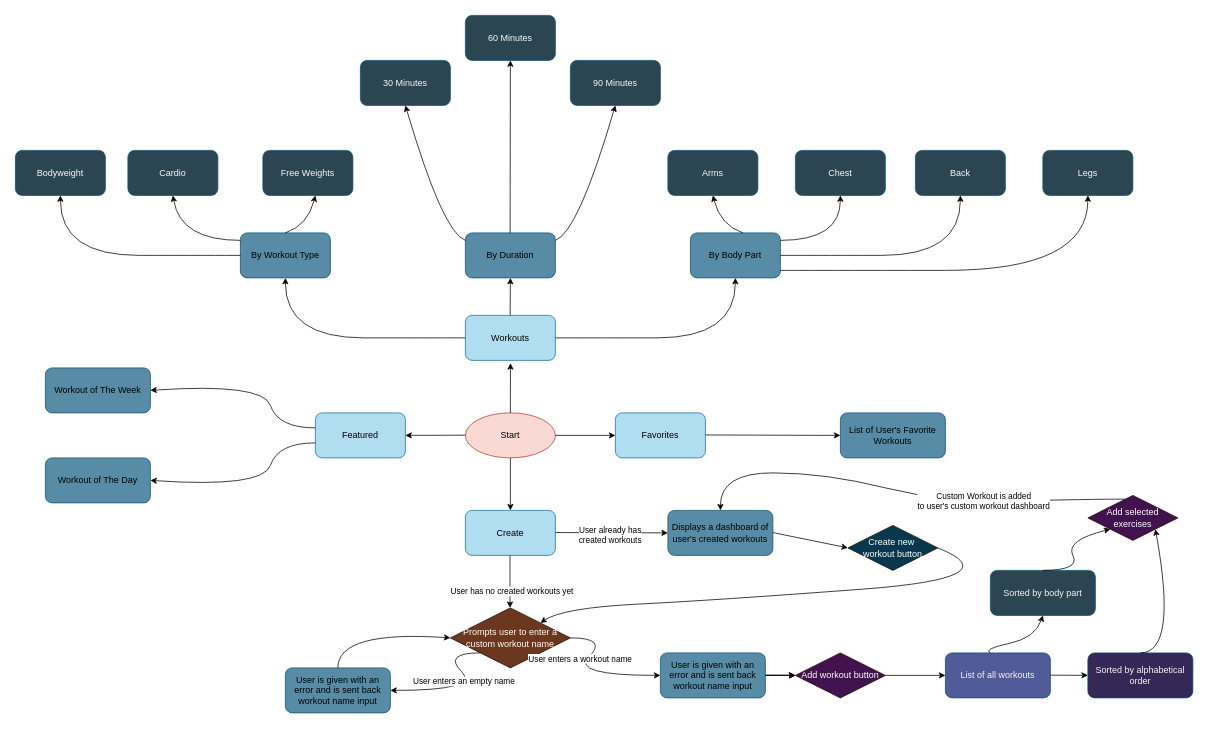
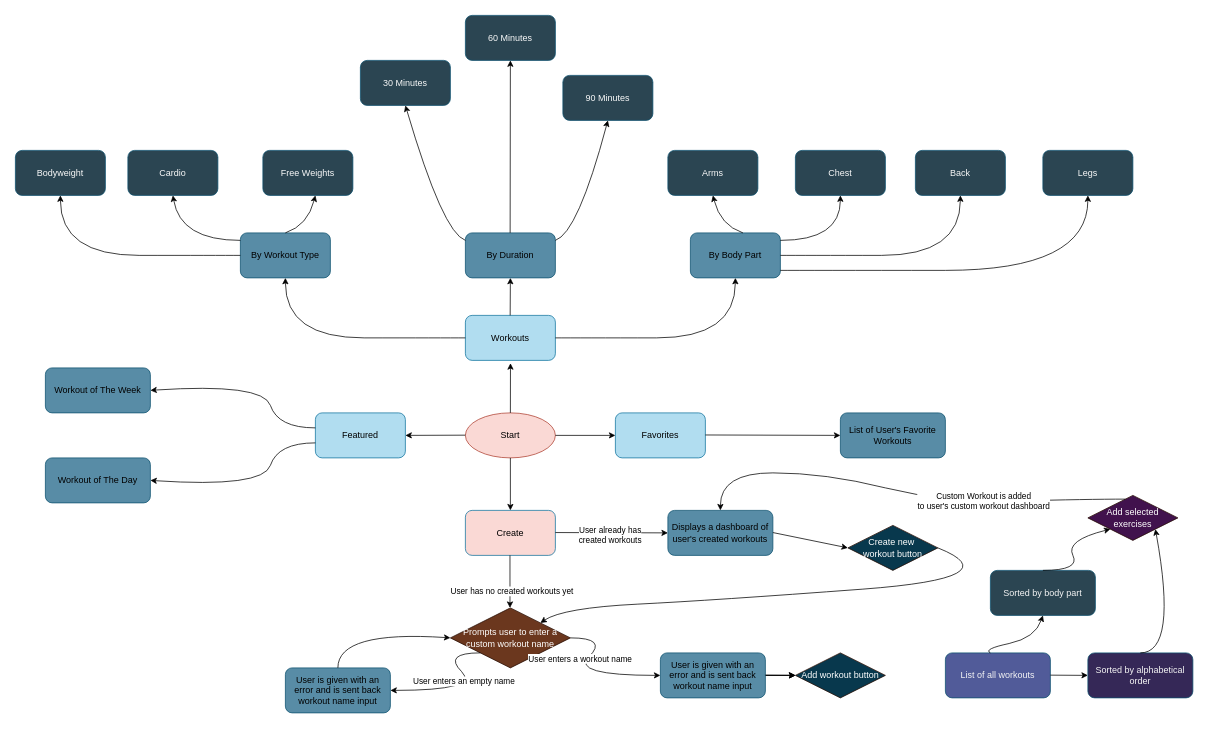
  <mxCell id="0" />
  <mxCell id="1" parent="0" />
  <mxCell id="2" value="Start" style="ellipse;whiteSpace=wrap;html=1;fillColor=#fad9d5;strokeColor=#ae4132;" vertex="1" parent="1"><mxGeometry x="620" y="550" width="120" height="60" as="geometry" /></mxCell>
  <mxCell id="3" value="" style="endArrow=classic;html=1;rounded=0;entryX=0.501;entryY=1.064;entryDx=0;entryDy=0;entryPerimeter=0;" edge="1" parent="1" target="4"><mxGeometry width="50" height="50" relative="1" as="geometry"><mxPoint x="680" y="550" as="sourcePoint" /><mxPoint x="680" y="470" as="targetPoint" /></mxGeometry></mxCell>
  <mxCell id="4" value="&lt;div&gt;Workouts&lt;/div&gt;" style="rounded=1;whiteSpace=wrap;html=1;fillColor=#b1ddf0;strokeColor=#10739e;" vertex="1" parent="1"><mxGeometry x="620" y="420" width="120" height="60" as="geometry" /></mxCell>
  <mxCell id="5" value="" style="endArrow=classic;html=1;rounded=0;" edge="1" parent="1"><mxGeometry width="50" height="50" relative="1" as="geometry"><mxPoint x="740" y="580" as="sourcePoint" /><mxPoint x="820" y="580" as="targetPoint" /></mxGeometry></mxCell>
  <mxCell id="6" value="" style="endArrow=classic;html=1;rounded=0;" edge="1" parent="1"><mxGeometry width="50" height="50" relative="1" as="geometry"><mxPoint x="620" y="579.71" as="sourcePoint" /><mxPoint x="540" y="580" as="targetPoint" /></mxGeometry></mxCell>
  <mxCell id="7" value="" style="endArrow=classic;html=1;rounded=0;" edge="1" parent="1"><mxGeometry width="50" height="50" relative="1" as="geometry"><mxPoint x="680" y="610" as="sourcePoint" /><mxPoint x="680" y="680" as="targetPoint" /></mxGeometry></mxCell>
  <mxCell id="8" value="Favorites" style="rounded=1;whiteSpace=wrap;html=1;fillColor=#b1ddf0;strokeColor=#10739e;" vertex="1" parent="1"><mxGeometry x="820" y="550" width="120" height="60" as="geometry" /></mxCell>
  <mxCell id="9" value="Featured" style="rounded=1;whiteSpace=wrap;html=1;fillColor=#b1ddf0;strokeColor=#10739e;" vertex="1" parent="1"><mxGeometry x="420" y="550" width="120" height="60" as="geometry" /></mxCell>
- <mxCell id="10" value="Create" style="rounded=1;whiteSpace=wrap;html=1;fillColor=#b1ddf0;strokeColor=#10739e;" vertex="1" parent="1"><mxGeometry x="620" y="680" width="120" height="60" as="geometry" /></mxCell>
+ <mxCell id="10" value="Create" style="rounded=1;whiteSpace=wrap;html=1;fillColor=#fad9d5;strokeColor=#10739e;" vertex="1" parent="1"><mxGeometry x="620" y="680" width="120" height="60" as="geometry" /></mxCell>
  <mxCell id="11" value="" style="curved=1;endArrow=classic;html=1;rounded=0;" edge="1" parent="1"><mxGeometry width="50" height="50" relative="1" as="geometry"><mxPoint x="620" y="450" as="sourcePoint" /><mxPoint x="380" y="370" as="targetPoint" /><Array as="points"><mxPoint x="590" y="450" /><mxPoint x="380" y="450" /></Array></mxGeometry></mxCell>
  <mxCell id="12" value="By Workout Type" style="rounded=1;whiteSpace=wrap;html=1;fillColor=#588CA6;strokeColor=#0B506E;" vertex="1" parent="1"><mxGeometry x="320" y="310" width="120" height="60" as="geometry" /></mxCell>
  <mxCell id="13" value="" style="endArrow=classic;html=1;rounded=0;" edge="1" parent="1"><mxGeometry width="50" height="50" relative="1" as="geometry"><mxPoint x="679.71" y="420" as="sourcePoint" /><mxPoint x="680" y="370" as="targetPoint" /></mxGeometry></mxCell>
  <mxCell id="14" value="" style="curved=1;endArrow=classic;html=1;rounded=0;" edge="1" parent="1"><mxGeometry width="50" height="50" relative="1" as="geometry"><mxPoint x="740" y="450" as="sourcePoint" /><mxPoint x="980" y="370" as="targetPoint" /><Array as="points"><mxPoint x="770" y="450" /><mxPoint x="980" y="450" /></Array></mxGeometry></mxCell>
  <mxCell id="15" value="By Duration" style="rounded=1;whiteSpace=wrap;html=1;fillColor=#588CA6;strokeColor=#0B506E;" vertex="1" parent="1"><mxGeometry x="620" y="310" width="120" height="60" as="geometry" /></mxCell>
  <mxCell id="16" value="By Body Part" style="rounded=1;whiteSpace=wrap;html=1;fillColor=#588CA6;strokeColor=#0B506E;" vertex="1" parent="1"><mxGeometry x="920" y="310" width="120" height="60" as="geometry" /></mxCell>
  <mxCell id="17" value="" style="curved=1;endArrow=classic;html=1;rounded=0;" edge="1" parent="1"><mxGeometry width="50" height="50" relative="1" as="geometry"><mxPoint x="320" y="340" as="sourcePoint" /><mxPoint x="80" y="260" as="targetPoint" /><Array as="points"><mxPoint x="290" y="340" /><mxPoint x="80" y="340" /></Array></mxGeometry></mxCell>
  <mxCell id="18" value="&lt;div&gt;Bodyweight&lt;/div&gt;" style="rounded=1;whiteSpace=wrap;html=1;fillColor=#2B4552;strokeColor=#0B506E;fontColor=#FAFAFA;" vertex="1" parent="1"><mxGeometry x="20" y="200" width="120" height="60" as="geometry" /></mxCell>
  <mxCell id="19" value="Cardio" style="rounded=1;whiteSpace=wrap;html=1;fillColor=#2B4552;strokeColor=#0B506E;fontColor=#FAFAFA;" vertex="1" parent="1"><mxGeometry x="170" y="200" width="120" height="60" as="geometry" /></mxCell>
  <mxCell id="20" value="Free Weights" style="rounded=1;whiteSpace=wrap;html=1;fillColor=#2B4552;strokeColor=#0B506E;fontColor=#FAFAFA;" vertex="1" parent="1"><mxGeometry x="350" y="200" width="120" height="60" as="geometry" /></mxCell>
  <mxCell id="21" value="" style="curved=1;endArrow=classic;html=1;rounded=0;entryX=0.5;entryY=1;entryDx=0;entryDy=0;" edge="1" parent="1" target="19"><mxGeometry width="50" height="50" relative="1" as="geometry"><mxPoint x="320" y="320" as="sourcePoint" /><mxPoint x="370" y="270" as="targetPoint" /><Array as="points"><mxPoint x="240" y="320" /></Array></mxGeometry></mxCell>
  <mxCell id="22" value="" style="curved=1;endArrow=classic;html=1;rounded=0;entryX=0.5;entryY=1;entryDx=0;entryDy=0;" edge="1" parent="1"><mxGeometry width="50" height="50" relative="1" as="geometry"><mxPoint x="380" y="310" as="sourcePoint" /><mxPoint x="420" y="260" as="targetPoint" /><Array as="points"><mxPoint x="410" y="300" /></Array></mxGeometry></mxCell>
  <mxCell id="23" value="" style="curved=1;endArrow=classic;html=1;rounded=0;" edge="1" parent="1"><mxGeometry width="50" height="50" relative="1" as="geometry"><mxPoint x="1040" y="340" as="sourcePoint" /><mxPoint x="1280" y="260" as="targetPoint" /><Array as="points"><mxPoint x="1070" y="340" /><mxPoint x="1280" y="340" /></Array></mxGeometry></mxCell>
  <mxCell id="24" value="" style="curved=1;endArrow=classic;html=1;rounded=0;entryX=0.5;entryY=1;entryDx=0;entryDy=0;" edge="1" parent="1"><mxGeometry width="50" height="50" relative="1" as="geometry"><mxPoint x="1040" y="320" as="sourcePoint" /><mxPoint x="1120" y="260" as="targetPoint" /><Array as="points"><mxPoint x="1120" y="320" /></Array></mxGeometry></mxCell>
  <mxCell id="25" value="" style="curved=1;endArrow=classic;html=1;rounded=0;entryX=0.5;entryY=1;entryDx=0;entryDy=0;" edge="1" parent="1"><mxGeometry width="50" height="50" relative="1" as="geometry"><mxPoint x="990" y="310" as="sourcePoint" /><mxPoint x="950" y="260" as="targetPoint" /><Array as="points"><mxPoint x="960" y="300" /></Array></mxGeometry></mxCell>
  <mxCell id="26" value="Arms" style="rounded=1;whiteSpace=wrap;html=1;fillColor=#2B4552;strokeColor=#0B506E;fontColor=#FAFAFA;" vertex="1" parent="1"><mxGeometry x="890" y="200" width="120" height="60" as="geometry" /></mxCell>
  <mxCell id="27" value="Chest" style="rounded=1;whiteSpace=wrap;html=1;fillColor=#2B4552;strokeColor=#0B506E;fontColor=#FAFAFA;" vertex="1" parent="1"><mxGeometry x="1060" y="200" width="120" height="60" as="geometry" /></mxCell>
  <mxCell id="28" value="Back" style="rounded=1;whiteSpace=wrap;html=1;fillColor=#2B4552;strokeColor=#0B506E;fontColor=#FAFAFA;" vertex="1" parent="1"><mxGeometry x="1220" y="200" width="120" height="60" as="geometry" /></mxCell>
  <mxCell id="29" value="" style="curved=1;endArrow=classic;html=1;rounded=0;" edge="1" parent="1"><mxGeometry width="50" height="50" relative="1" as="geometry"><mxPoint x="1040" y="360" as="sourcePoint" /><mxPoint x="1450" y="260" as="targetPoint" /><Array as="points"><mxPoint x="1070" y="360" /><mxPoint x="1450" y="360" /></Array></mxGeometry></mxCell>
  <mxCell id="30" value="Legs" style="rounded=1;whiteSpace=wrap;html=1;fillColor=#2B4552;strokeColor=#0B506E;fontColor=#FAFAFA;" vertex="1" parent="1"><mxGeometry x="1390" y="200" width="120" height="60" as="geometry" /></mxCell>
  <mxCell id="31" value="" style="curved=1;endArrow=classic;html=1;rounded=0;entryX=0.5;entryY=1;entryDx=0;entryDy=0;" edge="1" parent="1" target="36"><mxGeometry width="50" height="50" relative="1" as="geometry"><mxPoint x="740" y="320" as="sourcePoint" /><mxPoint x="790" y="260" as="targetPoint" /><Array as="points"><mxPoint x="770" y="310" /></Array></mxGeometry></mxCell>
  <mxCell id="32" value="" style="curved=1;endArrow=classic;html=1;rounded=0;entryX=0.5;entryY=1;entryDx=0;entryDy=0;" edge="1" parent="1" target="34"><mxGeometry width="50" height="50" relative="1" as="geometry"><mxPoint x="620" y="320" as="sourcePoint" /><mxPoint x="570" y="260" as="targetPoint" /><Array as="points"><mxPoint x="590" y="310" /></Array></mxGeometry></mxCell>
  <mxCell id="33" value="" style="endArrow=classic;html=1;rounded=0;entryX=0.5;entryY=1;entryDx=0;entryDy=0;" edge="1" parent="1" target="35"><mxGeometry width="50" height="50" relative="1" as="geometry"><mxPoint x="679.67" y="310" as="sourcePoint" /><mxPoint x="679.96" y="260" as="targetPoint" /></mxGeometry></mxCell>
  <mxCell id="34" value="30 Minutes" style="rounded=1;whiteSpace=wrap;html=1;fillColor=#2B4552;strokeColor=#0B506E;fontColor=#FAFAFA;" vertex="1" parent="1"><mxGeometry x="480" y="80" width="120" height="60" as="geometry" /></mxCell>
  <mxCell id="35" value="60 Minutes" style="rounded=1;whiteSpace=wrap;html=1;fillColor=#2B4552;strokeColor=#0B506E;fontColor=#FAFAFA;" vertex="1" parent="1"><mxGeometry x="620" y="20" width="120" height="60" as="geometry" /></mxCell>
- <mxCell id="36" value="90 Minutes" style="rounded=1;whiteSpace=wrap;html=1;fillColor=#2B4552;strokeColor=#0B506E;fontColor=#FAFAFA;" vertex="1" parent="1"><mxGeometry x="760" y="80" width="120" height="60" as="geometry" /></mxCell>
+ <mxCell id="36" value="90 Minutes" style="rounded=1;whiteSpace=wrap;html=1;fillColor=#2B4552;strokeColor=#0B506E;fontColor=#FAFAFA;" vertex="1" parent="1"><mxGeometry x="750" y="100" width="120" height="60" as="geometry" /></mxCell>
  <mxCell id="37" value="" style="curved=1;endArrow=classic;html=1;rounded=0;" edge="1" parent="1"><mxGeometry width="50" height="50" relative="1" as="geometry"><mxPoint x="420" y="570" as="sourcePoint" /><mxPoint x="200" y="520" as="targetPoint" /><Array as="points"><mxPoint x="370" y="570" /><mxPoint x="350" y="510" /></Array></mxGeometry></mxCell>
  <mxCell id="38" value="" style="curved=1;endArrow=classic;html=1;rounded=0;" edge="1" parent="1"><mxGeometry width="50" height="50" relative="1" as="geometry"><mxPoint x="420" y="590" as="sourcePoint" /><mxPoint x="200" y="640" as="targetPoint" /><Array as="points"><mxPoint x="370" y="590" /><mxPoint x="350" y="650" /></Array></mxGeometry></mxCell>
  <mxCell id="39" value="Workout of The Week" style="rounded=1;whiteSpace=wrap;html=1;fillColor=#588CA6;strokeColor=#0B506E;" vertex="1" parent="1"><mxGeometry x="60" y="490" width="140" height="60" as="geometry" /></mxCell>
  <mxCell id="40" value="&lt;div&gt;Workout of The Day&lt;/div&gt;" style="rounded=1;whiteSpace=wrap;html=1;fillColor=#588CA6;strokeColor=#0B506E;" vertex="1" parent="1"><mxGeometry x="60" y="610" width="140" height="60" as="geometry" /></mxCell>
  <mxCell id="41" value="List of User's Favorite Workouts" style="rounded=1;whiteSpace=wrap;html=1;fillColor=#588CA6;strokeColor=#0B506E;" vertex="1" parent="1"><mxGeometry x="1120" y="550" width="140" height="60" as="geometry" /></mxCell>
  <mxCell id="42" value="" style="endArrow=classic;html=1;rounded=0;" edge="1" parent="1"><mxGeometry width="50" height="50" relative="1" as="geometry"><mxPoint x="940" y="579.47" as="sourcePoint" /><mxPoint x="1120" y="580" as="targetPoint" /></mxGeometry></mxCell>
  <mxCell id="43" value="" style="endArrow=classic;html=1;rounded=0;" edge="1" parent="1"><mxGeometry width="50" height="50" relative="1" as="geometry"><mxPoint x="679.47" y="740" as="sourcePoint" /><mxPoint x="679.47" y="810" as="targetPoint" /></mxGeometry></mxCell>
  <mxCell id="44" value="User has no created workouts yet" style="edgeLabel;html=1;align=center;verticalAlign=middle;resizable=0;points=[];" vertex="1" connectable="0" parent="43"><mxGeometry x="0.333" y="2" relative="1" as="geometry"><mxPoint as="offset" /></mxGeometry></mxCell>
  <mxCell id="45" value="&lt;font style=&quot;font-size: 12px;&quot;&gt;Prompts user to enter a custom workout name&lt;/font&gt;" style="rhombus;whiteSpace=wrap;html=1;fillColor=#6B371E;strokeColor=#260B00;fontColor=#ffffff;" vertex="1" parent="1"><mxGeometry x="600" y="810" width="160" height="80" as="geometry" /></mxCell>
  <mxCell id="46" value="" style="curved=1;endArrow=classic;html=1;rounded=0;" edge="1" parent="1"><mxGeometry width="50" height="50" relative="1" as="geometry"><mxPoint x="640" y="870" as="sourcePoint" /><mxPoint x="520" y="920" as="targetPoint" /><Array as="points"><mxPoint x="590" y="870" /><mxPoint x="640" y="920" /></Array></mxGeometry></mxCell>
  <mxCell id="47" value="User enters an empty name" style="edgeLabel;html=1;align=center;verticalAlign=middle;resizable=0;points=[];" vertex="1" connectable="0" parent="46"><mxGeometry x="-0.204" y="-7" relative="1" as="geometry"><mxPoint as="offset" /></mxGeometry></mxCell>
  <mxCell id="48" value="User is given with an error and is sent back workout name input" style="rounded=1;whiteSpace=wrap;html=1;fillColor=#588CA6;strokeColor=#0B506E;" vertex="1" parent="1"><mxGeometry x="380" y="890" width="140" height="60" as="geometry" /></mxCell>
  <mxCell id="49" value="" style="curved=1;endArrow=classic;html=1;rounded=0;entryX=0;entryY=0.5;entryDx=0;entryDy=0;" edge="1" parent="1" target="45"><mxGeometry width="50" height="50" relative="1" as="geometry"><mxPoint x="450" y="890" as="sourcePoint" /><mxPoint x="500" y="840" as="targetPoint" /><Array as="points"><mxPoint x="450" y="840" /></Array></mxGeometry></mxCell>
  <mxCell id="50" value="" style="curved=1;endArrow=classic;html=1;rounded=0;" edge="1" parent="1"><mxGeometry width="50" height="50" relative="1" as="geometry"><mxPoint x="760" y="850" as="sourcePoint" /><mxPoint x="880" y="900" as="targetPoint" /><Array as="points"><mxPoint x="810" y="850" /><mxPoint x="760" y="900" /></Array></mxGeometry></mxCell>
  <mxCell id="51" value="User enters a workout name" style="edgeLabel;html=1;align=center;verticalAlign=middle;resizable=0;points=[];" vertex="1" connectable="0" parent="50"><mxGeometry x="-0.204" y="-7" relative="1" as="geometry"><mxPoint as="offset" /></mxGeometry></mxCell>
  <mxCell id="52" value="" style="edgeStyle=orthogonalEdgeStyle;rounded=0;orthogonalLoop=1;jettySize=auto;html=1;" edge="1" parent="1" source="54" target="55"><mxGeometry relative="1" as="geometry" /></mxCell>
  <mxCell id="53" value="" style="edgeStyle=orthogonalEdgeStyle;rounded=0;orthogonalLoop=1;jettySize=auto;html=1;" edge="1" parent="1" source="54" target="55"><mxGeometry relative="1" as="geometry" /></mxCell>
  <mxCell id="54" value="User is given with an error and is sent back workout name input" style="rounded=1;whiteSpace=wrap;html=1;fillColor=#588CA6;strokeColor=#0B506E;" vertex="1" parent="1"><mxGeometry x="880" y="870" width="140" height="60" as="geometry" /></mxCell>
- <mxCell id="55" value="Add workout button" style="rhombus;whiteSpace=wrap;html=1;fillColor=#41124d;strokeColor=#260B00;fontColor=#ffffff;aspect=fixed;" vertex="1" parent="1"><mxGeometry x="1060" y="870" width="120" height="60" as="geometry" /></mxCell>
+ <mxCell id="55" value="Add workout button" style="rhombus;whiteSpace=wrap;html=1;fillColor=#08384D;strokeColor=#260B00;fontColor=#ffffff;aspect=fixed;" vertex="1" parent="1"><mxGeometry x="1060" y="870" width="120" height="60" as="geometry" /></mxCell>
  <mxCell id="56" value="" style="endArrow=classic;html=1;rounded=0;entryX=0;entryY=0.5;entryDx=0;entryDy=0;" edge="1" parent="1" target="55"><mxGeometry width="50" height="50" relative="1" as="geometry"><mxPoint x="1020" y="899.68" as="sourcePoint" /><mxPoint x="1050" y="900" as="targetPoint" /></mxGeometry></mxCell>
  <mxCell id="57" value="&lt;font color=&quot;#f5f5f5&quot;&gt;List of all workouts&lt;/font&gt;" style="rounded=1;whiteSpace=wrap;html=1;fillColor=#515B99;strokeColor=#0B506E;" vertex="1" parent="1"><mxGeometry x="1260" y="870" width="140" height="60" as="geometry" /></mxCell>
- <mxCell id="58" value="" style="endArrow=classic;html=1;rounded=0;entryX=0;entryY=0.5;entryDx=0;entryDy=0;exitX=1;exitY=0.5;exitDx=0;exitDy=0;" edge="1" parent="1" source="55" target="57"><mxGeometry width="50" height="50" relative="1" as="geometry"><mxPoint x="1190" y="899.6" as="sourcePoint" /><mxPoint x="1230" y="899.92" as="targetPoint" /></mxGeometry></mxCell>
  <mxCell id="59" value="&lt;font color=&quot;#f5f5f5&quot;&gt;Sorted by alphabetical order&lt;br&gt;&lt;/font&gt;" style="rounded=1;whiteSpace=wrap;html=1;fillColor=#352857;strokeColor=#0B506E;" vertex="1" parent="1"><mxGeometry x="1450" y="870" width="140" height="60" as="geometry" /></mxCell>
  <mxCell id="60" value="&lt;font color=&quot;#f5f5f5&quot;&gt;Sorted by body part&lt;br&gt;&lt;/font&gt;" style="rounded=1;whiteSpace=wrap;html=1;fillColor=#2b4552;strokeColor=#0B506E;" vertex="1" parent="1"><mxGeometry x="1320" y="760" width="140" height="60" as="geometry" /></mxCell>
  <mxCell id="61" value="" style="endArrow=classic;html=1;rounded=0;entryX=0;entryY=0.5;entryDx=0;entryDy=0;exitX=1;exitY=0.5;exitDx=0;exitDy=0;" edge="1" parent="1" target="59"><mxGeometry width="50" height="50" relative="1" as="geometry"><mxPoint x="1400" y="899.69" as="sourcePoint" /><mxPoint x="1480" y="899.69" as="targetPoint" /></mxGeometry></mxCell>
  <mxCell id="62" value="Add selected exercises" style="rhombus;whiteSpace=wrap;html=1;fillColor=#41124D;strokeColor=#260B00;fontColor=#ffffff;aspect=fixed;" vertex="1" parent="1"><mxGeometry x="1450" y="660" width="120" height="60" as="geometry" /></mxCell>
  <mxCell id="63" value="" style="curved=1;endArrow=classic;html=1;rounded=0;entryX=1;entryY=1;entryDx=0;entryDy=0;" edge="1" parent="1" target="62"><mxGeometry width="50" height="50" relative="1" as="geometry"><mxPoint x="1520" y="870" as="sourcePoint" /><mxPoint x="1608.28" y="518.22" as="targetPoint" /><Array as="points"><mxPoint x="1570" y="870" /></Array></mxGeometry></mxCell>
  <mxCell id="64" value="" style="curved=1;endArrow=classic;html=1;rounded=0;entryX=0;entryY=1;entryDx=0;entryDy=0;" edge="1" parent="1" target="62"><mxGeometry width="50" height="50" relative="1" as="geometry"><mxPoint x="1390" y="760" as="sourcePoint" /><mxPoint x="1440" y="710" as="targetPoint" /><Array as="points"><mxPoint x="1440" y="760" /><mxPoint x="1420" y="720" /></Array></mxGeometry></mxCell>
  <mxCell id="65" value="Displays a dashboard of user's created workouts" style="rounded=1;whiteSpace=wrap;html=1;fillColor=#588CA6;strokeColor=#0B506E;shadow=0;" vertex="1" parent="1"><mxGeometry x="890" y="680" width="140" height="60" as="geometry" /></mxCell>
  <mxCell id="66" value="" style="endArrow=classic;html=1;rounded=0;" edge="1" parent="1"><mxGeometry width="50" height="50" relative="1" as="geometry"><mxPoint x="740" y="709.57" as="sourcePoint" /><mxPoint x="890" y="710" as="targetPoint" /></mxGeometry></mxCell>
  <mxCell id="67" value="&lt;div&gt;User already has&lt;/div&gt;&lt;div&gt;created workouts&lt;br&gt;&lt;/div&gt;" style="edgeLabel;html=1;align=center;verticalAlign=middle;resizable=0;points=[];" vertex="1" connectable="0" parent="66"><mxGeometry x="-0.023" y="-3" relative="1" as="geometry"><mxPoint as="offset" /></mxGeometry></mxCell>
  <mxCell id="68" value="&lt;div&gt;Create new&amp;nbsp;&lt;/div&gt;&lt;div&gt;workout button&lt;br&gt;&lt;/div&gt;" style="rhombus;whiteSpace=wrap;html=1;fillColor=#08384D;strokeColor=#260B00;fontColor=#ffffff;aspect=fixed;" vertex="1" parent="1"><mxGeometry x="1130" y="700" width="120" height="60" as="geometry" /></mxCell>
  <mxCell id="69" value="" style="curved=1;endArrow=classic;html=1;rounded=0;entryX=1;entryY=0;entryDx=0;entryDy=0;exitX=1;exitY=0.5;exitDx=0;exitDy=0;" edge="1" parent="1" source="68" target="45"><mxGeometry width="50" height="50" relative="1" as="geometry"><mxPoint x="1140" y="740" as="sourcePoint" /><mxPoint x="1090" y="790" as="targetPoint" /><Array as="points"><mxPoint x="1350" y="770" /><mxPoint x="950" y="800" /><mxPoint x="750" y="810" /></Array></mxGeometry></mxCell>
  <mxCell id="70" value="" style="endArrow=classic;html=1;rounded=0;entryX=0;entryY=0.5;entryDx=0;entryDy=0;" edge="1" parent="1" target="68"><mxGeometry width="50" height="50" relative="1" as="geometry"><mxPoint x="1030" y="709.57" as="sourcePoint" /><mxPoint x="1070" y="709.89" as="targetPoint" /></mxGeometry></mxCell>
  <mxCell id="71" value="" style="curved=1;endArrow=classic;html=1;rounded=0;entryX=0.5;entryY=1;entryDx=0;entryDy=0;" edge="1" parent="1" target="60"><mxGeometry width="50" height="50" relative="1" as="geometry"><mxPoint x="1320" y="870" as="sourcePoint" /><mxPoint x="1370" y="780" as="targetPoint" /><Array as="points"><mxPoint x="1310" y="865" /><mxPoint x="1380" y="850" /></Array></mxGeometry></mxCell>
  <mxCell id="72" value="" style="curved=1;endArrow=classic;html=1;rounded=0;entryX=0.5;entryY=0;entryDx=0;entryDy=0;" edge="1" parent="1" target="65"><mxGeometry width="50" height="50" relative="1" as="geometry"><mxPoint x="1500" y="665" as="sourcePoint" /><mxPoint x="1450" y="615" as="targetPoint" /><Array as="points"><mxPoint x="1450" y="665" /><mxPoint x="1260" y="670" /><mxPoint x="1100" y="630" /><mxPoint x="960" y="630" /></Array></mxGeometry></mxCell>
  <mxCell id="73" value="&lt;div&gt;Custom Workout is added&lt;/div&gt;&lt;div&gt;to user's custom workout dashboard&lt;br&gt;&lt;/div&gt;" style="edgeLabel;html=1;align=center;verticalAlign=middle;resizable=0;points=[];" vertex="1" connectable="0" parent="72"><mxGeometry x="-0.363" y="-1" relative="1" as="geometry"><mxPoint as="offset" /></mxGeometry></mxCell>
